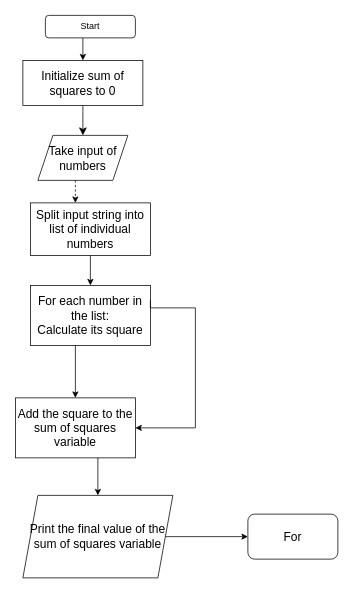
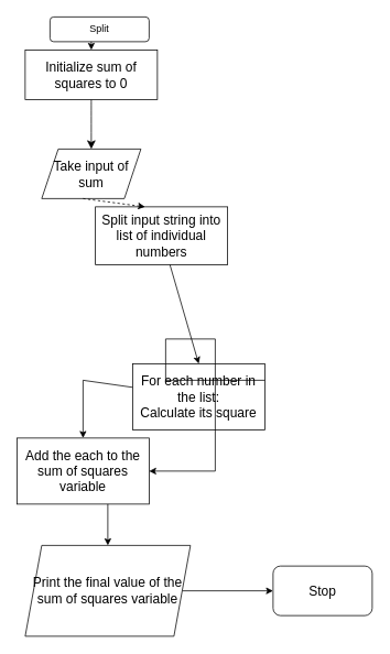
  <mxCell id="0" />
  <mxCell id="1" parent="0" />
- <mxCell id="2" value="Start" style="rounded=1;whiteSpace=wrap;html=1;fontSize=12;glass=0;strokeWidth=1;shadow=0;" vertex="1" parent="1"><mxGeometry x="60" y="20" width="120" height="30" as="geometry" /></mxCell>
+ <mxCell id="2" value="Split" style="rounded=1;whiteSpace=wrap;html=1;fontSize=12;glass=0;strokeWidth=1;shadow=0;" vertex="1" parent="1"><mxGeometry x="60" y="20" width="120" height="30" as="geometry" /></mxCell>
  <mxCell id="3" value="" style="edgeStyle=none;curved=1;rounded=0;orthogonalLoop=1;jettySize=auto;html=1;fontSize=12;startSize=8;endSize=8;" edge="1" parent="1" source="4" target="5"><mxGeometry relative="1" as="geometry" /></mxCell>
- <mxCell id="4" value="Initialize sum of squares to 0" style="rounded=0;whiteSpace=wrap;html=1;fontSize=16;" vertex="1" parent="1"><mxGeometry x="30" y="80" width="160" height="60" as="geometry" /></mxCell>
- <mxCell id="5" value="Take input of numbers" style="shape=parallelogram;perimeter=parallelogramPerimeter;whiteSpace=wrap;html=1;fixedSize=1;fontSize=16;" vertex="1" parent="1"><mxGeometry x="50" y="180" width="120" height="60" as="geometry" /></mxCell>
- <mxCell id="6" value="Split input string into list of individual numbers" style="rounded=0;whiteSpace=wrap;html=1;fontSize=16;" vertex="1" parent="1"><mxGeometry x="40" y="270" width="160" height="70" as="geometry" /></mxCell>
- <mxCell id="7" value="For each number in the list:&lt;br&gt;Calculate its square" style="rounded=0;whiteSpace=wrap;html=1;fontSize=16;" vertex="1" parent="1"><mxGeometry x="40" y="380" width="160" height="80" as="geometry" /></mxCell>
+ <mxCell id="4" value="Initialize sum of squares to 0" style="rounded=0;whiteSpace=wrap;html=1;fontSize=16;" vertex="1" parent="1"><mxGeometry x="30" y="60" width="160" height="60" as="geometry" /></mxCell>
+ <mxCell id="5" value="Take input of sum" style="shape=parallelogram;perimeter=parallelogramPerimeter;whiteSpace=wrap;html=1;fixedSize=1;fontSize=16;" vertex="1" parent="1"><mxGeometry x="50" y="180" width="120" height="60" as="geometry" /></mxCell>
+ <mxCell id="6" value="Split input string into list of individual numbers" style="rounded=0;whiteSpace=wrap;html=1;fontSize=16;" vertex="1" parent="1"><mxGeometry x="115" y="250" width="160" height="70" as="geometry" /></mxCell>
+ <mxCell id="7" value="For each number in the list:&lt;br&gt;Calculate its square" style="rounded=0;whiteSpace=wrap;html=1;fontSize=16;" vertex="1" parent="1"><mxGeometry x="160" y="440" width="160" height="80" as="geometry" /></mxCell>
  <mxCell id="8" style="edgeStyle=none;curved=1;rounded=0;orthogonalLoop=1;jettySize=auto;html=1;entryX=1;entryY=0.5;entryDx=0;entryDy=0;fontSize=12;startSize=8;endSize=8;" edge="1" parent="1" source="2" target="2"><mxGeometry relative="1" as="geometry" /></mxCell>
  <mxCell id="9" style="edgeStyle=none;curved=1;rounded=0;orthogonalLoop=1;jettySize=auto;html=1;entryX=0.5;entryY=1;entryDx=0;entryDy=0;fontSize=12;startSize=8;endSize=8;" edge="1" parent="1" source="2" target="2"><mxGeometry relative="1" as="geometry" /></mxCell>
  <mxCell id="10" value="" style="orthogonalLoop=1;jettySize=auto;html=1;rounded=0;fontSize=12;entryX=0.375;entryY=0;entryDx=0;entryDy=0;entryPerimeter=0;exitX=0.417;exitY=1;exitDx=0;exitDy=0;exitPerimeter=0;dashed=1;" edge="1" parent="1" source="5" target="6"><mxGeometry width="140" relative="1" as="geometry"><mxPoint x="100" y="240" as="sourcePoint" /><mxPoint x="250" y="240" as="targetPoint" /></mxGeometry></mxCell>
  <mxCell id="11" value="" style="edgeStyle=none;orthogonalLoop=1;jettySize=auto;html=1;rounded=0;fontSize=12;entryX=0.5;entryY=0;entryDx=0;entryDy=0;" edge="1" parent="1" source="6" target="7"><mxGeometry width="140" relative="1" as="geometry"><mxPoint x="100" y="330" as="sourcePoint" /><mxPoint x="240" y="330" as="targetPoint" /><Array as="points" /></mxGeometry></mxCell>
- <mxCell id="12" value="Add the square to the sum of squares variable" style="rounded=0;whiteSpace=wrap;html=1;fontSize=16;" vertex="1" parent="1"><mxGeometry x="20" y="530" width="160" height="80" as="geometry" /></mxCell>
+ <mxCell id="12" value="Add the each to the sum of squares variable" style="rounded=0;whiteSpace=wrap;html=1;fontSize=16;" vertex="1" parent="1"><mxGeometry x="20" y="530" width="160" height="80" as="geometry" /></mxCell>
  <mxCell id="13" value="" style="edgeStyle=orthogonalEdgeStyle;orthogonalLoop=1;jettySize=auto;html=1;rounded=0;fontSize=12;entryX=1;entryY=0.5;entryDx=0;entryDy=0;entryPerimeter=0;exitX=1;exitY=0.25;exitDx=0;exitDy=0;" edge="1" parent="1" source="7" target="12"><mxGeometry width="140" relative="1" as="geometry"><mxPoint x="210" y="420" as="sourcePoint" /><mxPoint x="220" y="560" as="targetPoint" /><Array as="points"><mxPoint x="200" y="410" /><mxPoint x="260" y="410" /><mxPoint x="260" y="570" /></Array></mxGeometry></mxCell>
  <mxCell id="14" value="" style="edgeStyle=none;orthogonalLoop=1;jettySize=auto;html=1;rounded=0;fontSize=12;entryX=0.5;entryY=0;entryDx=0;entryDy=0;" edge="1" parent="1" source="7" target="12"><mxGeometry width="140" relative="1" as="geometry"><mxPoint x="290" y="400" as="sourcePoint" /><mxPoint x="270" y="400" as="targetPoint" /><Array as="points"><mxPoint x="100" y="460" /></Array></mxGeometry></mxCell>
  <mxCell id="15" value="" style="edgeStyle=none;orthogonalLoop=1;jettySize=auto;html=1;rounded=0;fontSize=12;entryX=0.5;entryY=0;entryDx=0;entryDy=0;" edge="1" parent="1" target="17"><mxGeometry width="140" relative="1" as="geometry"><mxPoint x="130" y="610" as="sourcePoint" /><mxPoint x="130" y="650" as="targetPoint" /><Array as="points" /></mxGeometry></mxCell>
  <mxCell id="16" value="" style="edgeStyle=orthogonalEdgeStyle;rounded=0;orthogonalLoop=1;jettySize=auto;html=1;fontSize=12;" edge="1" parent="1" source="17" target="18"><mxGeometry relative="1" as="geometry" /></mxCell>
  <mxCell id="17" value="Print the final value of the sum of squares variable" style="shape=parallelogram;perimeter=parallelogramPerimeter;whiteSpace=wrap;html=1;fixedSize=1;fontSize=16;" vertex="1" parent="1"><mxGeometry x="30" y="660" width="200" height="110" as="geometry" /></mxCell>
- <mxCell id="18" value="For" style="rounded=1;whiteSpace=wrap;html=1;fontSize=16;" vertex="1" parent="1"><mxGeometry x="330" y="685" width="120" height="60" as="geometry" /></mxCell>
+ <mxCell id="18" value="Stop" style="rounded=1;whiteSpace=wrap;html=1;fontSize=16;" vertex="1" parent="1"><mxGeometry x="330" y="685" width="120" height="60" as="geometry" /></mxCell>
  <mxCell id="19" value="" style="edgeStyle=none;orthogonalLoop=1;jettySize=auto;html=1;rounded=0;fontSize=12;" edge="1" parent="1" target="4"><mxGeometry width="140" relative="1" as="geometry"><mxPoint x="110" y="50" as="sourcePoint" /><mxPoint x="220" y="120" as="targetPoint" /><Array as="points" /></mxGeometry></mxCell>
